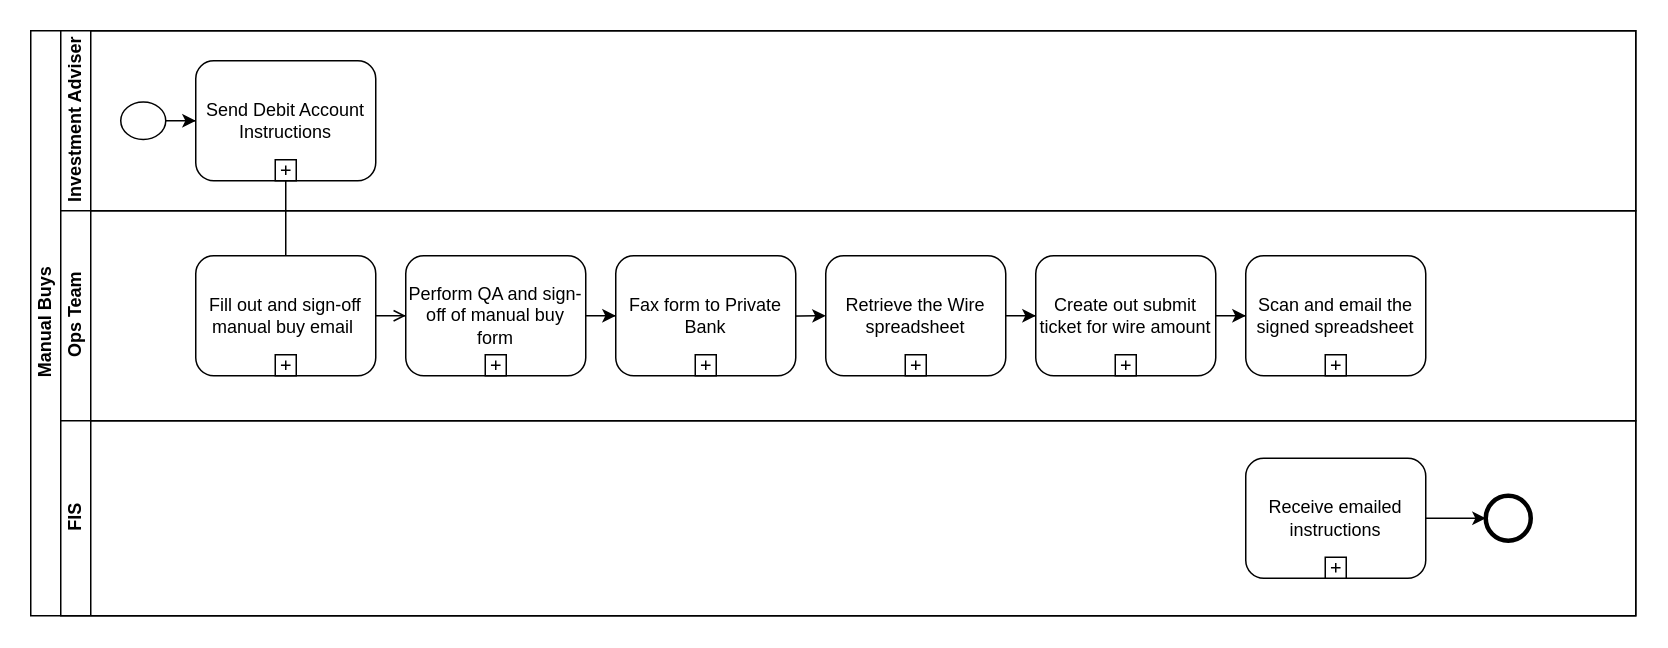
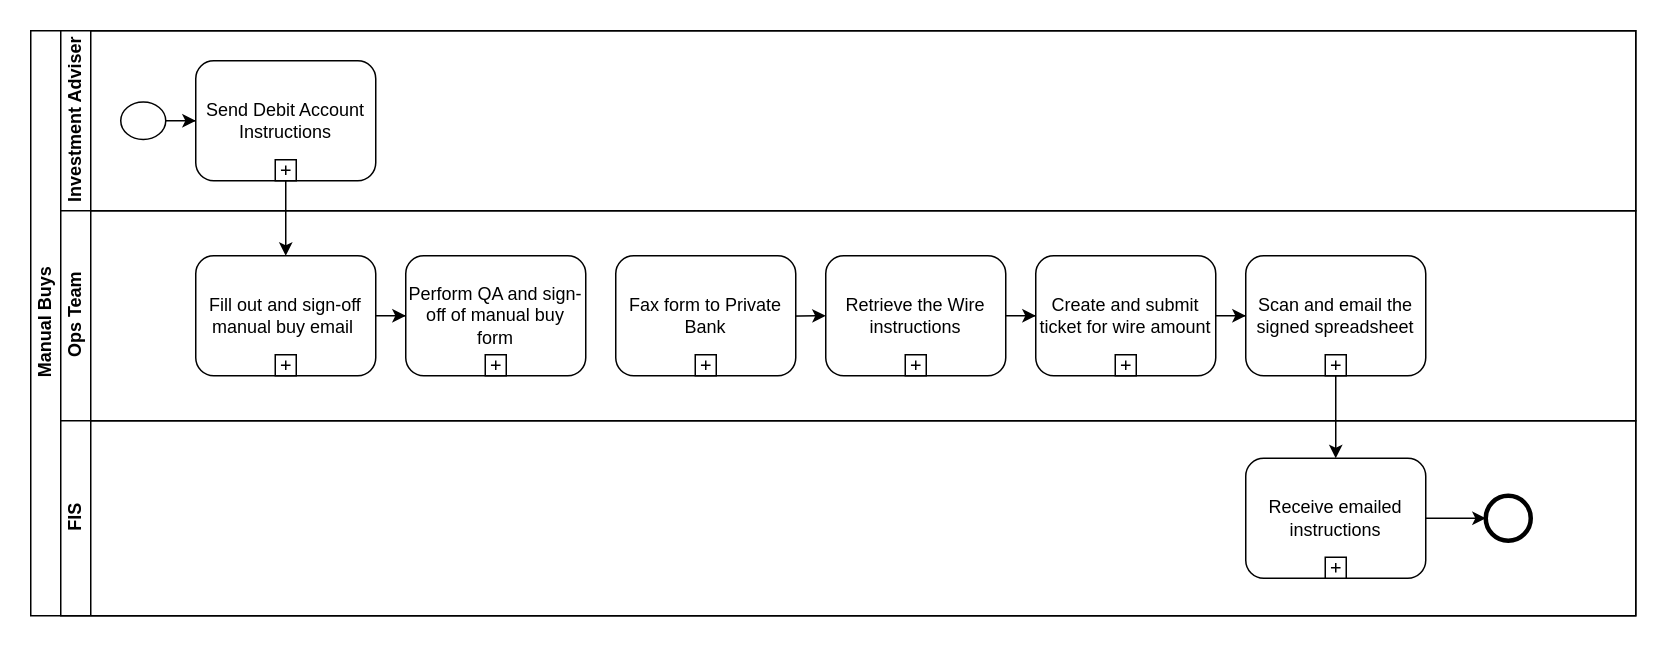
  <mxCell id="0" />
  <mxCell id="1" parent="0" />
  <mxCell id="2" value="Manual Buys" style="swimlane;html=1;childLayout=stackLayout;resizeParent=1;resizeParentMax=0;horizontal=0;startSize=20;horizontalStack=0;" parent="1" vertex="1"><mxGeometry x="20" y="20" width="1070" height="390" as="geometry" /></mxCell>
  <mxCell id="3" value="Investment Adviser" style="swimlane;html=1;startSize=20;horizontal=0;" parent="2" vertex="1"><mxGeometry x="20" width="1050" height="120" as="geometry" /></mxCell>
  <mxCell id="4" value="" style="edgeStyle=orthogonalEdgeStyle;rounded=0;orthogonalLoop=1;jettySize=auto;html=1;" edge="1" parent="3" source="5" target="6"><mxGeometry relative="1" as="geometry" /></mxCell>
  <mxCell id="5" value="" style="shape=mxgraph.bpmn.shape;html=1;verticalLabelPosition=bottom;labelBackgroundColor=#ffffff;verticalAlign=top;align=center;perimeter=ellipsePerimeter;outlineConnect=0;outline=standard;symbol=general;" vertex="1" parent="3"><mxGeometry x="40" y="47.5" width="30" height="25" as="geometry" /></mxCell>
  <mxCell id="6" value="Send Debit Account Instructions" style="html=1;whiteSpace=wrap;rounded=1;dropTarget=0;" vertex="1" parent="3"><mxGeometry x="90" y="20" width="120" height="80" as="geometry" /></mxCell>
  <mxCell id="7" value="" style="html=1;shape=plus;outlineConnect=0;" vertex="1" parent="6"><mxGeometry x="0.5" y="1" width="14" height="14" relative="1" as="geometry"><mxPoint x="-7" y="-14" as="offset" /></mxGeometry></mxCell>
  <mxCell id="8" value="Ops Team" style="swimlane;html=1;startSize=20;horizontal=0;" parent="2" vertex="1"><mxGeometry x="20" y="120" width="1050" height="140" as="geometry" /></mxCell>
- <mxCell id="9" value="" style="edgeStyle=orthogonalEdgeStyle;rounded=0;orthogonalLoop=1;jettySize=auto;html=1;endArrow=open;" edge="1" parent="8" source="17" target="15"><mxGeometry relative="1" as="geometry" /></mxCell>
- <mxCell id="10" value="" style="edgeStyle=orthogonalEdgeStyle;rounded=0;orthogonalLoop=1;jettySize=auto;html=1;" edge="1" parent="8" source="15" target="19"><mxGeometry relative="1" as="geometry" /></mxCell>
+ <mxCell id="9" value="" style="edgeStyle=orthogonalEdgeStyle;rounded=0;orthogonalLoop=1;jettySize=auto;html=1;" edge="1" parent="8" source="17" target="15"><mxGeometry relative="1" as="geometry" /></mxCell>
  <mxCell id="11" value="" style="edgeStyle=orthogonalEdgeStyle;rounded=0;orthogonalLoop=1;jettySize=auto;html=1;" edge="1" parent="8" target="13"><mxGeometry relative="1" as="geometry"><mxPoint x="430" y="70" as="sourcePoint" /></mxGeometry></mxCell>
  <mxCell id="12" value="" style="edgeStyle=orthogonalEdgeStyle;rounded=0;orthogonalLoop=1;jettySize=auto;html=1;" edge="1" parent="8" source="13" target="22"><mxGeometry relative="1" as="geometry" /></mxCell>
- <mxCell id="13" value="Retrieve the Wire spreadsheet" style="html=1;whiteSpace=wrap;rounded=1;dropTarget=0;" vertex="1" parent="8"><mxGeometry x="510" y="30" width="120" height="80" as="geometry" /></mxCell>
+ <mxCell id="13" value="Retrieve the Wire instructions" style="html=1;whiteSpace=wrap;rounded=1;dropTarget=0;" vertex="1" parent="8"><mxGeometry x="510" y="30" width="120" height="80" as="geometry" /></mxCell>
  <mxCell id="14" value="" style="html=1;shape=plus;outlineConnect=0;" vertex="1" parent="13"><mxGeometry x="0.5" y="1" width="14" height="14" relative="1" as="geometry"><mxPoint x="-7" y="-14" as="offset" /></mxGeometry></mxCell>
  <mxCell id="15" value="Perform QA and sign-off of manual buy form" style="html=1;whiteSpace=wrap;rounded=1;dropTarget=0;" vertex="1" parent="8"><mxGeometry x="230" y="30" width="120" height="80" as="geometry" /></mxCell>
  <mxCell id="16" value="" style="html=1;shape=plus;outlineConnect=0;" vertex="1" parent="15"><mxGeometry x="0.5" y="1" width="14" height="14" relative="1" as="geometry"><mxPoint x="-7" y="-14" as="offset" /></mxGeometry></mxCell>
  <mxCell id="17" value="Fill out and sign-off manual buy email&amp;nbsp;" style="html=1;whiteSpace=wrap;rounded=1;dropTarget=0;" vertex="1" parent="8"><mxGeometry x="90" y="30" width="120" height="80" as="geometry" /></mxCell>
  <mxCell id="18" value="" style="html=1;shape=plus;outlineConnect=0;" vertex="1" parent="17"><mxGeometry x="0.5" y="1" width="14" height="14" relative="1" as="geometry"><mxPoint x="-7" y="-14" as="offset" /></mxGeometry></mxCell>
  <mxCell id="19" value="Fax form to Private Bank" style="html=1;whiteSpace=wrap;rounded=1;dropTarget=0;" vertex="1" parent="8"><mxGeometry x="370" y="30" width="120" height="80" as="geometry" /></mxCell>
  <mxCell id="20" value="" style="html=1;shape=plus;outlineConnect=0;" vertex="1" parent="19"><mxGeometry x="0.5" y="1" width="14" height="14" relative="1" as="geometry"><mxPoint x="-7" y="-14" as="offset" /></mxGeometry></mxCell>
  <mxCell id="21" value="" style="edgeStyle=orthogonalEdgeStyle;rounded=0;orthogonalLoop=1;jettySize=auto;html=1;" edge="1" parent="8" source="22" target="24"><mxGeometry relative="1" as="geometry" /></mxCell>
- <mxCell id="22" value="Create out submit ticket for wire amount" style="html=1;whiteSpace=wrap;rounded=1;dropTarget=0;" vertex="1" parent="8"><mxGeometry x="650" y="30" width="120" height="80" as="geometry" /></mxCell>
+ <mxCell id="22" value="Create and submit ticket for wire amount" style="html=1;whiteSpace=wrap;rounded=1;dropTarget=0;" vertex="1" parent="8"><mxGeometry x="650" y="30" width="120" height="80" as="geometry" /></mxCell>
  <mxCell id="23" value="" style="html=1;shape=plus;outlineConnect=0;" vertex="1" parent="22"><mxGeometry x="0.5" y="1" width="14" height="14" relative="1" as="geometry"><mxPoint x="-7" y="-14" as="offset" /></mxGeometry></mxCell>
  <mxCell id="24" value="Scan and email the signed spreadsheet" style="html=1;whiteSpace=wrap;rounded=1;dropTarget=0;" vertex="1" parent="8"><mxGeometry x="790" y="30" width="120" height="80" as="geometry" /></mxCell>
  <mxCell id="25" value="" style="html=1;shape=plus;outlineConnect=0;" vertex="1" parent="24"><mxGeometry x="0.5" y="1" width="14" height="14" relative="1" as="geometry"><mxPoint x="-7" y="-14" as="offset" /></mxGeometry></mxCell>
  <mxCell id="26" value="FIS" style="swimlane;html=1;startSize=20;horizontal=0;" parent="2" vertex="1"><mxGeometry x="20" y="260" width="1050" height="130" as="geometry" /></mxCell>
  <mxCell id="27" value="" style="shape=mxgraph.bpmn.shape;html=1;verticalLabelPosition=bottom;labelBackgroundColor=#ffffff;verticalAlign=top;align=center;perimeter=ellipsePerimeter;outlineConnect=0;outline=end;symbol=general;" vertex="1" parent="26"><mxGeometry x="950" y="50" width="30" height="30" as="geometry" /></mxCell>
  <mxCell id="28" style="edgeStyle=orthogonalEdgeStyle;rounded=0;orthogonalLoop=1;jettySize=auto;html=1;exitX=1;exitY=0.5;exitDx=0;exitDy=0;entryX=0;entryY=0.5;entryDx=0;entryDy=0;" edge="1" parent="26" source="29" target="27"><mxGeometry relative="1" as="geometry" /></mxCell>
  <mxCell id="29" value="Receive emailed instructions" style="html=1;whiteSpace=wrap;rounded=1;dropTarget=0;" vertex="1" parent="26"><mxGeometry x="790" y="25" width="120" height="80" as="geometry" /></mxCell>
  <mxCell id="30" value="" style="html=1;shape=plus;outlineConnect=0;" vertex="1" parent="29"><mxGeometry x="0.5" y="1" width="14" height="14" relative="1" as="geometry"><mxPoint x="-7" y="-14" as="offset" /></mxGeometry></mxCell>
- <mxCell id="31" value="" style="edgeStyle=orthogonalEdgeStyle;rounded=0;orthogonalLoop=1;jettySize=auto;html=1;endArrow=none;" edge="1" parent="2" source="6" target="17"><mxGeometry relative="1" as="geometry" /></mxCell>
+ <mxCell id="31" value="" style="edgeStyle=orthogonalEdgeStyle;rounded=0;orthogonalLoop=1;jettySize=auto;html=1;" edge="1" parent="2" source="6" target="17"><mxGeometry relative="1" as="geometry" /></mxCell>
+ <mxCell id="32" value="" style="edgeStyle=orthogonalEdgeStyle;rounded=0;orthogonalLoop=1;jettySize=auto;html=1;" edge="1" parent="2" source="24" target="29"><mxGeometry relative="1" as="geometry" /></mxCell>
